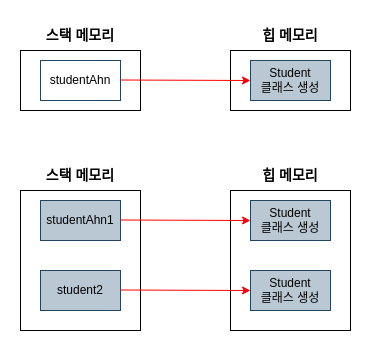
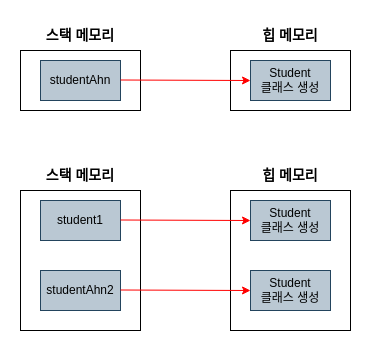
  <mxCell id="0" />
  <mxCell id="1" parent="0" />
  <mxCell id="2" value="" style="rounded=0;whiteSpace=wrap;html=1;" vertex="1" parent="1"><mxGeometry x="20" y="50" width="120" height="60" as="geometry" /></mxCell>
- <mxCell id="3" value="studentAhn" style="rounded=0;whiteSpace=wrap;html=1;fillColor=#ffffff;strokeColor=#23445d;" vertex="1" parent="1"><mxGeometry x="40" y="60" width="80" height="40" as="geometry" /></mxCell>
+ <mxCell id="3" value="studentAhn" style="rounded=0;whiteSpace=wrap;html=1;fillColor=#bac8d3;strokeColor=#23445d;" vertex="1" parent="1"><mxGeometry x="40" y="60" width="80" height="40" as="geometry" /></mxCell>
  <mxCell id="4" value="&lt;font style=&quot;font-size: 14px;&quot;&gt;&lt;b&gt;스택 메모리&lt;/b&gt;&lt;/font&gt;" style="text;html=1;strokeColor=none;fillColor=none;align=center;verticalAlign=middle;whiteSpace=wrap;rounded=0;" vertex="1" parent="1"><mxGeometry x="20" y="20" width="120" height="30" as="geometry" /></mxCell>
  <mxCell id="5" value="" style="rounded=0;whiteSpace=wrap;html=1;" vertex="1" parent="1"><mxGeometry x="230" y="50" width="120" height="60" as="geometry" /></mxCell>
  <mxCell id="6" value="Student &lt;br&gt;클래스 생성" style="rounded=0;whiteSpace=wrap;html=1;fillColor=#bac8d3;strokeColor=#23445d;" vertex="1" parent="1"><mxGeometry x="250" y="60" width="80" height="40" as="geometry" /></mxCell>
  <mxCell id="7" value="&lt;span style=&quot;font-size: 14px;&quot;&gt;&lt;b&gt;힙 메모리&lt;/b&gt;&lt;/span&gt;" style="text;html=1;strokeColor=none;fillColor=none;align=center;verticalAlign=middle;whiteSpace=wrap;rounded=0;" vertex="1" parent="1"><mxGeometry x="230" y="20" width="120" height="30" as="geometry" /></mxCell>
  <mxCell id="8" value="" style="endArrow=classic;html=1;rounded=0;entryX=0;entryY=0.5;entryDx=0;entryDy=0;strokeColor=#FF0000;" edge="1" parent="1" target="6"><mxGeometry width="50" height="50" relative="1" as="geometry"><mxPoint x="120" y="79.5" as="sourcePoint" /><mxPoint x="200" y="79.5" as="targetPoint" /></mxGeometry></mxCell>
  <mxCell id="9" value="" style="rounded=0;whiteSpace=wrap;html=1;" vertex="1" parent="1"><mxGeometry x="20" y="190" width="120" height="140" as="geometry" /></mxCell>
- <mxCell id="10" value="studentAhn1" style="rounded=0;whiteSpace=wrap;html=1;fillColor=#bac8d3;strokeColor=#23445d;" vertex="1" parent="1"><mxGeometry x="40" y="200" width="80" height="40" as="geometry" /></mxCell>
+ <mxCell id="10" value="student1" style="rounded=0;whiteSpace=wrap;html=1;fillColor=#bac8d3;strokeColor=#23445d;" vertex="1" parent="1"><mxGeometry x="40" y="200" width="80" height="40" as="geometry" /></mxCell>
  <mxCell id="11" value="&lt;font style=&quot;font-size: 14px;&quot;&gt;&lt;b&gt;스택 메모리&lt;/b&gt;&lt;/font&gt;" style="text;html=1;strokeColor=none;fillColor=none;align=center;verticalAlign=middle;whiteSpace=wrap;rounded=0;" vertex="1" parent="1"><mxGeometry x="20" y="160" width="120" height="30" as="geometry" /></mxCell>
  <mxCell id="12" value="" style="rounded=0;whiteSpace=wrap;html=1;" vertex="1" parent="1"><mxGeometry x="230" y="190" width="120" height="140" as="geometry" /></mxCell>
  <mxCell id="13" value="Student &lt;br&gt;클래스 생성" style="rounded=0;whiteSpace=wrap;html=1;fillColor=#bac8d3;strokeColor=#23445d;" vertex="1" parent="1"><mxGeometry x="250" y="200" width="80" height="40" as="geometry" /></mxCell>
  <mxCell id="14" value="&lt;span style=&quot;font-size: 14px;&quot;&gt;&lt;b&gt;힙 메모리&lt;/b&gt;&lt;/span&gt;" style="text;html=1;strokeColor=none;fillColor=none;align=center;verticalAlign=middle;whiteSpace=wrap;rounded=0;" vertex="1" parent="1"><mxGeometry x="230" y="160" width="120" height="30" as="geometry" /></mxCell>
  <mxCell id="15" value="" style="endArrow=classic;html=1;rounded=0;entryX=0;entryY=0.5;entryDx=0;entryDy=0;strokeColor=#FF0000;" edge="1" parent="1" target="13"><mxGeometry width="50" height="50" relative="1" as="geometry"><mxPoint x="120" y="219.5" as="sourcePoint" /><mxPoint x="200" y="219.5" as="targetPoint" /></mxGeometry></mxCell>
- <mxCell id="16" value="student2" style="rounded=0;whiteSpace=wrap;html=1;fillColor=#bac8d3;strokeColor=#23445d;" vertex="1" parent="1"><mxGeometry x="40" y="270" width="80" height="40" as="geometry" /></mxCell>
+ <mxCell id="16" value="studentAhn2" style="rounded=0;whiteSpace=wrap;html=1;fillColor=#bac8d3;strokeColor=#23445d;" vertex="1" parent="1"><mxGeometry x="40" y="270" width="80" height="40" as="geometry" /></mxCell>
  <mxCell id="17" value="Student &lt;br&gt;클래스 생성" style="rounded=0;whiteSpace=wrap;html=1;fillColor=#bac8d3;strokeColor=#23445d;" vertex="1" parent="1"><mxGeometry x="250" y="270" width="80" height="40" as="geometry" /></mxCell>
  <mxCell id="18" value="" style="endArrow=classic;html=1;rounded=0;entryX=0;entryY=0.5;entryDx=0;entryDy=0;strokeColor=#FF0000;" edge="1" parent="1"><mxGeometry width="50" height="50" relative="1" as="geometry"><mxPoint x="120" y="289.5" as="sourcePoint" /><mxPoint x="250" y="290" as="targetPoint" /></mxGeometry></mxCell>
